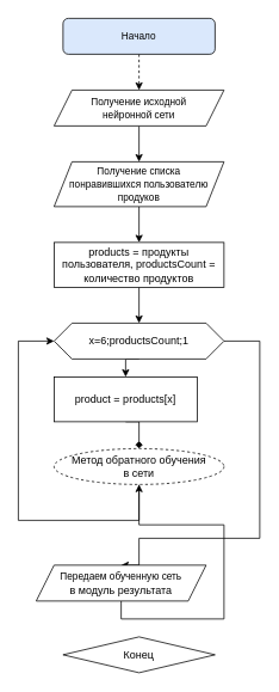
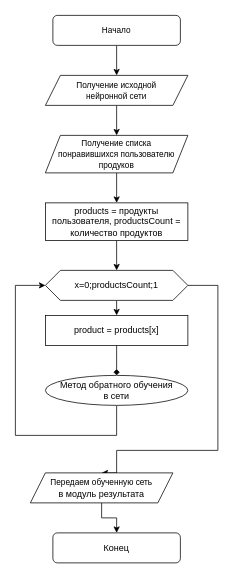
  <mxCell id="0" />
  <mxCell id="1" parent="0" />
- <mxCell id="2" style="edgeStyle=orthogonalEdgeStyle;rounded=0;orthogonalLoop=1;jettySize=auto;html=1;exitX=0.5;exitY=1;exitDx=0;exitDy=0;entryX=0.5;entryY=0;entryDx=0;entryDy=0;fontSize=11;dashed=1;" parent="1" source="3" target="5" edge="1"><mxGeometry relative="1" as="geometry" /></mxCell>
- <mxCell id="3" value="&lt;font style=&quot;font-size: 11px&quot;&gt;Начало&lt;/font&gt;" style="rounded=1;whiteSpace=wrap;html=1;fontSize=12;glass=0;strokeWidth=1;shadow=0;fillColor=#dae8fc;" parent="1" vertex="1"><mxGeometry x="70" width="170" height="40" as="geometry" y="20" /></mxCell>
+ <mxCell id="2" style="edgeStyle=orthogonalEdgeStyle;rounded=0;orthogonalLoop=1;jettySize=auto;html=1;exitX=0.5;exitY=1;exitDx=0;exitDy=0;entryX=0.5;entryY=0;entryDx=0;entryDy=0;fontSize=11;" parent="1" source="3" target="5" edge="1"><mxGeometry relative="1" as="geometry" /></mxCell>
+ <mxCell id="3" value="&lt;font style=&quot;font-size: 11px&quot;&gt;Начало&lt;/font&gt;" style="rounded=1;whiteSpace=wrap;html=1;fontSize=12;glass=0;strokeWidth=1;shadow=0;" parent="1" vertex="1"><mxGeometry x="70" width="170" height="40" as="geometry" y="20" /></mxCell>
  <mxCell id="4" style="edgeStyle=orthogonalEdgeStyle;rounded=0;orthogonalLoop=1;jettySize=auto;html=1;exitX=0.5;exitY=1;exitDx=0;exitDy=0;entryX=0.5;entryY=0;entryDx=0;entryDy=0;" parent="1" source="5" target="18" edge="1"><mxGeometry relative="1" as="geometry"><mxPoint x="155" y="180" as="targetPoint" /></mxGeometry></mxCell>
  <mxCell id="5" value="&lt;font style=&quot;font-size: 11px&quot;&gt;Получение исходной &lt;br&gt;нейронной сети&lt;br&gt;&lt;/font&gt;" style="shape=parallelogram;perimeter=parallelogramPerimeter;whiteSpace=wrap;html=1;fixedSize=1;fontFamily=Helvetica;fontSize=12;" parent="1" vertex="1"><mxGeometry x="60" y="100" width="190" height="40" as="geometry" /></mxCell>
- <mxCell id="6" value="Конец" style="rhombus;whiteSpace=wrap;html=1;fontSize=12;glass=0;strokeWidth=1;shadow=0;" parent="1" vertex="1"><mxGeometry x="70" y="710" width="170" height="40" as="geometry" /></mxCell>
+ <mxCell id="6" value="Конец" style="rounded=1;whiteSpace=wrap;html=1;fontSize=12;glass=0;strokeWidth=1;shadow=0;" parent="1" vertex="1"><mxGeometry x="70" y="710" width="170" height="40" as="geometry" /></mxCell>
  <mxCell id="7" style="edgeStyle=orthogonalEdgeStyle;rounded=0;orthogonalLoop=1;jettySize=auto;html=1;fontSize=11;exitX=0.5;exitY=1;exitDx=0;exitDy=0;entryX=0.5;entryY=0;entryDx=0;entryDy=0;" parent="1" source="12" target="14" edge="1"><mxGeometry relative="1" as="geometry"><Array as="points" /><mxPoint x="155" y="430" as="targetPoint" /><mxPoint x="60" y="380" as="sourcePoint" /></mxGeometry></mxCell>
  <mxCell id="8" style="edgeStyle=orthogonalEdgeStyle;rounded=0;orthogonalLoop=1;jettySize=auto;html=1;entryX=0.5;entryY=0;entryDx=0;entryDy=0;fontSize=11;exitX=1;exitY=0.5;exitDx=0;exitDy=0;" parent="1" source="12" target="11" edge="1"><mxGeometry relative="1" as="geometry"><Array as="points"><mxPoint x="290" y="380" /><mxPoint x="290" y="600" /><mxPoint x="155" y="600" /></Array><mxPoint x="260" y="350" as="sourcePoint" /><mxPoint x="155" y="620" as="targetPoint" /></mxGeometry></mxCell>
  <mxCell id="9" style="edgeStyle=orthogonalEdgeStyle;rounded=0;orthogonalLoop=1;jettySize=auto;html=1;exitX=0.5;exitY=1;exitDx=0;exitDy=0;fontSize=11;entryX=0.5;entryY=0;entryDx=0;entryDy=0;" parent="1" source="18" target="17" edge="1"><mxGeometry relative="1" as="geometry"><mxPoint x="155" y="220" as="sourcePoint" /><mxPoint x="170" y="330" as="targetPoint" /></mxGeometry></mxCell>
- <mxCell id="10" style="edgeStyle=orthogonalEdgeStyle;rounded=0;orthogonalLoop=1;jettySize=auto;html=1;exitX=0.5;exitY=1;exitDx=0;exitDy=0;" parent="1" source="11" target="19" edge="1"><mxGeometry relative="1" as="geometry" /></mxCell>
+ <mxCell id="10" style="edgeStyle=orthogonalEdgeStyle;rounded=0;orthogonalLoop=1;jettySize=auto;html=1;exitX=0.5;exitY=1;exitDx=0;exitDy=0;entryX=0.5;entryY=0;entryDx=0;entryDy=0;" parent="1" source="11" target="6" edge="1"><mxGeometry relative="1" as="geometry" /></mxCell>
  <mxCell id="11" value="&lt;span style=&quot;font-size: 11px&quot;&gt;Передаем обученную сеть&lt;br&gt;&lt;/span&gt;в модуль результата" style="shape=parallelogram;perimeter=parallelogramPerimeter;whiteSpace=wrap;html=1;fixedSize=1;fontFamily=Helvetica;fontSize=12;" parent="1" vertex="1"><mxGeometry x="40" y="630" width="190" height="40" as="geometry" /></mxCell>
- <mxCell id="12" value="x=6;productsCount;1" style="shape=hexagon;perimeter=hexagonPerimeter2;whiteSpace=wrap;html=1;fixedSize=1;" parent="1" vertex="1"><mxGeometry x="60" y="360" width="190" height="40" as="geometry" /></mxCell>
+ <mxCell id="12" value="x=0;productsCount;1" style="shape=hexagon;perimeter=hexagonPerimeter2;whiteSpace=wrap;html=1;fixedSize=1;" parent="1" vertex="1"><mxGeometry x="60" y="360" width="190" height="40" as="geometry" /></mxCell>
  <mxCell id="13" style="edgeStyle=orthogonalEdgeStyle;rounded=0;orthogonalLoop=1;jettySize=auto;html=1;exitX=0.5;exitY=1;exitDx=0;exitDy=0;entryX=0.5;entryY=0;entryDx=0;entryDy=0;endArrow=diamond;" parent="1" source="14" target="19" edge="1"><mxGeometry relative="1" as="geometry"><mxPoint x="155" y="500" as="targetPoint" /></mxGeometry></mxCell>
- <mxCell id="14" value="product = products[x]" style="rounded=0;whiteSpace=wrap;html=1;" parent="1" vertex="1"><mxGeometry x="60" y="420" width="160" height="50" as="geometry" /></mxCell>
+ <mxCell id="14" value="product = products[x]" style="rounded=0;whiteSpace=wrap;html=1;" parent="1" vertex="1"><mxGeometry x="60" y="420" width="190" height="40" as="geometry" /></mxCell>
  <mxCell id="15" style="edgeStyle=orthogonalEdgeStyle;rounded=0;orthogonalLoop=1;jettySize=auto;html=1;exitX=0.5;exitY=1;exitDx=0;exitDy=0;entryX=0;entryY=0.5;entryDx=0;entryDy=0;" parent="1" source="19" target="12" edge="1"><mxGeometry relative="1" as="geometry"><mxPoint x="155" y="540" as="sourcePoint" /><Array as="points"><mxPoint x="155" y="580" /><mxPoint x="20" y="580" /><mxPoint x="20" y="380" /></Array></mxGeometry></mxCell>
  <mxCell id="16" style="edgeStyle=orthogonalEdgeStyle;rounded=0;orthogonalLoop=1;jettySize=auto;html=1;exitX=0.5;exitY=1;exitDx=0;exitDy=0;" parent="1" source="17" target="12" edge="1"><mxGeometry relative="1" as="geometry" /></mxCell>
  <mxCell id="17" value="products = продукты пользователя, productsCount = количество продуктов" style="rounded=0;whiteSpace=wrap;html=1;" parent="1" vertex="1"><mxGeometry x="60" y="270" width="190" height="50" as="geometry" /></mxCell>
  <mxCell id="18" value="&lt;font style=&quot;font-size: 11px&quot;&gt;Получение списка &lt;br&gt;понравившихся пользователю продуков&lt;br&gt;&lt;/font&gt;" style="shape=parallelogram;perimeter=parallelogramPerimeter;whiteSpace=wrap;html=1;fixedSize=1;fontFamily=Helvetica;fontSize=12;" parent="1" vertex="1"><mxGeometry x="60" y="180" width="190" height="50" as="geometry" /></mxCell>
- <mxCell id="19" value="Метод обратного обучения&lt;br&gt;в сети" style="ellipse;whiteSpace=wrap;html=1;dashed=1;" parent="1" vertex="1"><mxGeometry x="60" y="500" width="190" height="40" as="geometry" /></mxCell>
+ <mxCell id="19" value="Метод обратного обучения&lt;br&gt;в сети" style="ellipse;whiteSpace=wrap;html=1;" parent="1" vertex="1"><mxGeometry x="60" y="500" width="190" height="40" as="geometry" /></mxCell>
